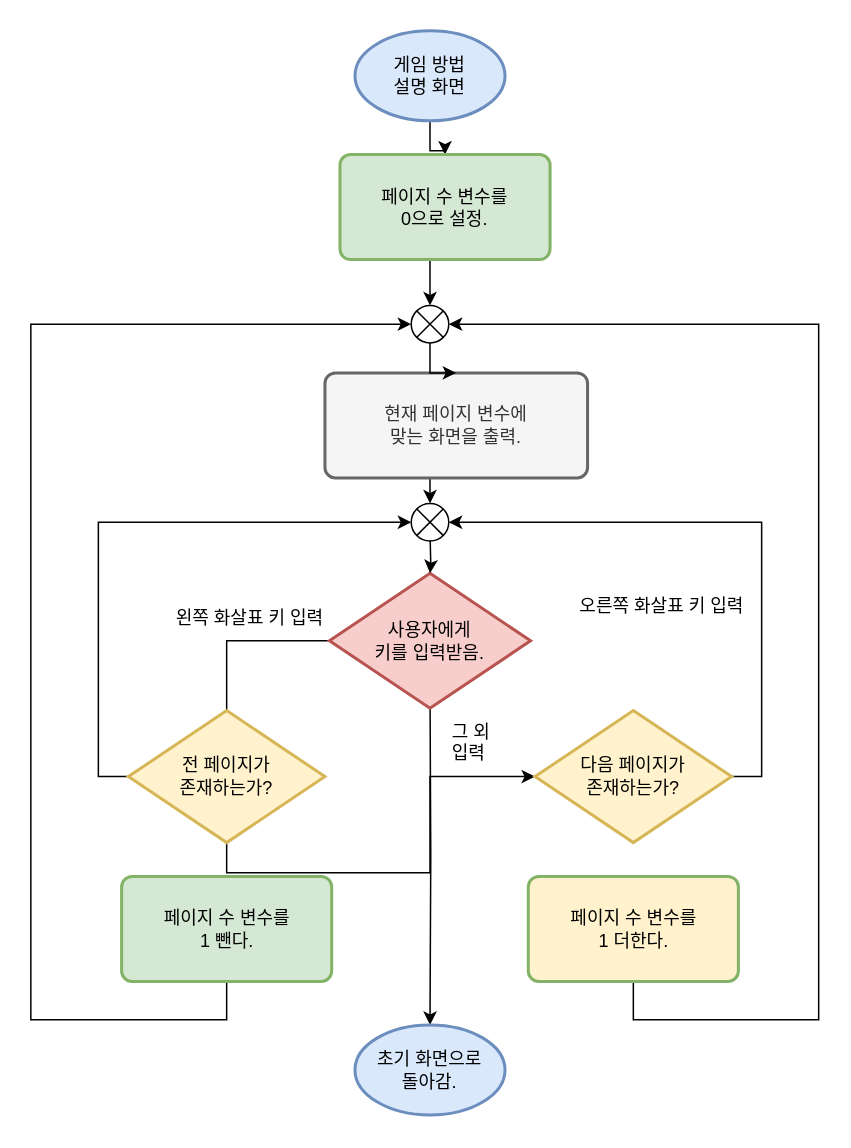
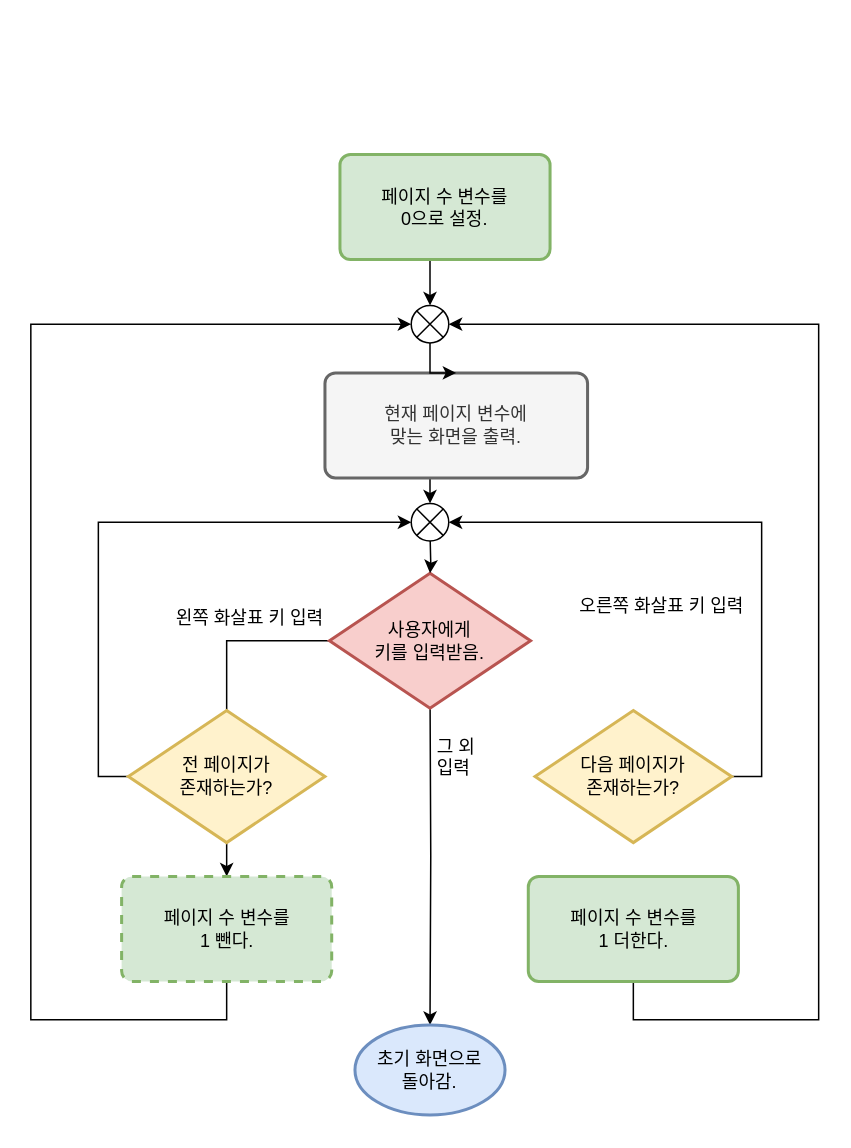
  <mxCell id="0" />
  <mxCell id="1" parent="0" />
- <mxCell id="2" style="edgeStyle=orthogonalEdgeStyle;rounded=0;orthogonalLoop=1;jettySize=auto;html=1;exitX=0.5;exitY=1;exitDx=0;exitDy=0;exitPerimeter=0;" edge="1" parent="1" source="3" target="12"><mxGeometry relative="1" as="geometry" /></mxCell>
- <mxCell id="3" value="게임 방법&lt;br&gt;설명 화면" style="strokeWidth=2;html=1;shape=mxgraph.flowchart.start_1;whiteSpace=wrap;fillColor=#dae8fc;strokeColor=#6c8ebf;" vertex="1" parent="1"><mxGeometry x="236" y="20" width="100" height="60" as="geometry" /></mxCell>
  <mxCell id="4" style="edgeStyle=orthogonalEdgeStyle;rounded=0;orthogonalLoop=1;jettySize=auto;html=1;exitX=0;exitY=0.5;exitDx=0;exitDy=0;exitPerimeter=0;entryX=0.5;entryY=0;entryDx=0;entryDy=0;entryPerimeter=0;endArrow=none;" edge="1" parent="1" source="6" target="9"><mxGeometry relative="1" as="geometry" /></mxCell>
  <mxCell id="5" style="edgeStyle=orthogonalEdgeStyle;rounded=0;orthogonalLoop=1;jettySize=auto;html=1;exitX=0.5;exitY=1;exitDx=0;exitDy=0;exitPerimeter=0;" edge="1" parent="1" target="10"><mxGeometry relative="1" as="geometry"><mxPoint x="286" y="456" as="sourcePoint" /></mxGeometry></mxCell>
  <mxCell id="6" value="사용자에게&lt;br&gt;키를 입력받음." style="strokeWidth=2;html=1;shape=mxgraph.flowchart.decision;whiteSpace=wrap;fillColor=#f8cecc;strokeColor=#b85450;" vertex="1" parent="1"><mxGeometry x="219" y="381.5" width="134" height="90" as="geometry" /></mxCell>
- <mxCell id="7" style="edgeStyle=orthogonalEdgeStyle;rounded=0;orthogonalLoop=1;jettySize=auto;html=1;exitX=0.5;exitY=1;exitDx=0;exitDy=0;exitPerimeter=0;" edge="1" parent="1" source="9" target="16"><mxGeometry relative="1" as="geometry" /></mxCell>
+ <mxCell id="7" style="edgeStyle=orthogonalEdgeStyle;rounded=0;orthogonalLoop=1;jettySize=auto;html=1;exitX=0.5;exitY=1;exitDx=0;exitDy=0;exitPerimeter=0;entryX=0.5;entryY=0;entryDx=0;entryDy=0;" edge="1" parent="1" source="9" target="18"><mxGeometry relative="1" as="geometry" /></mxCell>
  <mxCell id="8" style="edgeStyle=orthogonalEdgeStyle;rounded=0;orthogonalLoop=1;jettySize=auto;html=1;exitX=0;exitY=0.5;exitDx=0;exitDy=0;exitPerimeter=0;entryX=0;entryY=0.5;entryDx=0;entryDy=0;entryPerimeter=0;" edge="1" parent="1" source="9" target="24"><mxGeometry relative="1" as="geometry" /></mxCell>
  <mxCell id="9" value="전 페이지가&lt;br&gt;존재하는가?" style="strokeWidth=2;html=1;shape=mxgraph.flowchart.decision;whiteSpace=wrap;fillColor=#fff2cc;strokeColor=#d6b656;" vertex="1" parent="1"><mxGeometry x="85" y="473" width="131" height="88" as="geometry" /></mxCell>
  <mxCell id="10" value="초기 화면으로&lt;br&gt;돌아감." style="strokeWidth=2;html=1;shape=mxgraph.flowchart.start_1;whiteSpace=wrap;fillColor=#dae8fc;strokeColor=#6c8ebf;" vertex="1" parent="1"><mxGeometry x="236" y="682.5" width="100" height="60" as="geometry" /></mxCell>
  <mxCell id="11" style="edgeStyle=orthogonalEdgeStyle;rounded=0;orthogonalLoop=1;jettySize=auto;html=1;exitX=0.5;exitY=1;exitDx=0;exitDy=0;entryX=0.5;entryY=0;entryDx=0;entryDy=0;entryPerimeter=0;" edge="1" parent="1" source="12" target="22"><mxGeometry relative="1" as="geometry" /></mxCell>
  <mxCell id="12" value="페이지 수 변수를&lt;br&gt;0으로 설정." style="rounded=1;whiteSpace=wrap;html=1;absoluteArcSize=1;arcSize=14;strokeWidth=2;fillColor=#d5e8d4;strokeColor=#82b366;" vertex="1" parent="1"><mxGeometry x="226" y="102.5" width="140" height="70" as="geometry" /></mxCell>
  <mxCell id="13" style="edgeStyle=orthogonalEdgeStyle;rounded=0;orthogonalLoop=1;jettySize=auto;html=1;exitX=0.5;exitY=1;exitDx=0;exitDy=0;entryX=0.5;entryY=0;entryDx=0;entryDy=0;entryPerimeter=0;" edge="1" parent="1" source="14" target="24"><mxGeometry relative="1" as="geometry" /></mxCell>
  <mxCell id="14" value="현재 페이지 변수에&lt;br&gt;맞는 화면을 출력." style="rounded=1;whiteSpace=wrap;html=1;absoluteArcSize=1;arcSize=14;strokeWidth=2;fillColor=#f5f5f5;strokeColor=#666666;fontColor=#333333;" vertex="1" parent="1"><mxGeometry x="216" y="248" width="175" height="70" as="geometry" /></mxCell>
  <mxCell id="15" style="edgeStyle=orthogonalEdgeStyle;rounded=0;orthogonalLoop=1;jettySize=auto;html=1;exitX=1;exitY=0.5;exitDx=0;exitDy=0;exitPerimeter=0;entryX=1;entryY=0.5;entryDx=0;entryDy=0;entryPerimeter=0;" edge="1" parent="1" source="16" target="24"><mxGeometry relative="1" as="geometry" /></mxCell>
  <mxCell id="16" value="다음 페이지가&lt;br&gt;존재하는가?" style="strokeWidth=2;html=1;shape=mxgraph.flowchart.decision;whiteSpace=wrap;fillColor=#fff2cc;strokeColor=#d6b656;" vertex="1" parent="1"><mxGeometry x="356" y="473" width="131" height="88" as="geometry" /></mxCell>
  <mxCell id="17" style="edgeStyle=orthogonalEdgeStyle;rounded=0;orthogonalLoop=1;jettySize=auto;html=1;exitX=0.5;exitY=1;exitDx=0;exitDy=0;entryX=0;entryY=0.5;entryDx=0;entryDy=0;entryPerimeter=0;" edge="1" parent="1" source="18" target="22"><mxGeometry relative="1" as="geometry"><Array as="points"><mxPoint x="151" y="679" /><mxPoint x="20" y="679" /><mxPoint x="20" y="216" /></Array></mxGeometry></mxCell>
- <mxCell id="18" value="페이지 수 변수를&lt;br&gt;1 뺀다." style="rounded=1;whiteSpace=wrap;html=1;absoluteArcSize=1;arcSize=14;strokeWidth=2;fillColor=#d5e8d4;strokeColor=#82b366;" vertex="1" parent="1"><mxGeometry x="80.5" y="583.5" width="140" height="70" as="geometry" /></mxCell>
+ <mxCell id="18" value="페이지 수 변수를&lt;br&gt;1 뺀다." style="rounded=1;whiteSpace=wrap;html=1;absoluteArcSize=1;arcSize=14;strokeWidth=2;fillColor=#d5e8d4;strokeColor=#82b366;dashed=1;" vertex="1" parent="1"><mxGeometry x="80.5" y="583.5" width="140" height="70" as="geometry" /></mxCell>
  <mxCell id="19" style="edgeStyle=orthogonalEdgeStyle;rounded=0;orthogonalLoop=1;jettySize=auto;html=1;exitX=0.5;exitY=1;exitDx=0;exitDy=0;entryX=1;entryY=0.5;entryDx=0;entryDy=0;entryPerimeter=0;" edge="1" parent="1" source="20" target="22"><mxGeometry relative="1" as="geometry"><Array as="points"><mxPoint x="422" y="679" /><mxPoint x="545" y="679" /><mxPoint x="545" y="216" /></Array></mxGeometry></mxCell>
- <mxCell id="20" value="페이지 수 변수를&lt;br&gt;1 더한다." style="rounded=1;whiteSpace=wrap;html=1;absoluteArcSize=1;arcSize=14;strokeWidth=2;fillColor=#fff2cc;strokeColor=#82b366;" vertex="1" parent="1"><mxGeometry x="351.5" y="583.5" width="140" height="70" as="geometry" /></mxCell>
+ <mxCell id="20" value="페이지 수 변수를&lt;br&gt;1 더한다." style="rounded=1;whiteSpace=wrap;html=1;absoluteArcSize=1;arcSize=14;strokeWidth=2;fillColor=#d5e8d4;strokeColor=#82b366;" vertex="1" parent="1"><mxGeometry x="351.5" y="583.5" width="140" height="70" as="geometry" /></mxCell>
  <mxCell id="21" style="edgeStyle=orthogonalEdgeStyle;rounded=0;orthogonalLoop=1;jettySize=auto;html=1;exitX=0.5;exitY=1;exitDx=0;exitDy=0;exitPerimeter=0;" edge="1" parent="1" source="22" target="14"><mxGeometry relative="1" as="geometry" /></mxCell>
  <mxCell id="22" value="" style="verticalLabelPosition=bottom;verticalAlign=top;html=1;shape=mxgraph.flowchart.or;" vertex="1" parent="1"><mxGeometry x="273.5" y="203" width="25" height="25" as="geometry" /></mxCell>
  <mxCell id="23" style="edgeStyle=orthogonalEdgeStyle;rounded=0;orthogonalLoop=1;jettySize=auto;html=1;exitX=0.5;exitY=1;exitDx=0;exitDy=0;exitPerimeter=0;" edge="1" parent="1" target="6"><mxGeometry relative="1" as="geometry"><mxPoint x="286" y="354" as="sourcePoint" /></mxGeometry></mxCell>
  <mxCell id="24" value="" style="verticalLabelPosition=bottom;verticalAlign=top;html=1;shape=mxgraph.flowchart.or;" vertex="1" parent="1"><mxGeometry x="273.5" y="335" width="25" height="25" as="geometry" /></mxCell>
  <mxCell id="25" value="왼쪽 화살표 키 입력" style="text;html=1;resizable=0;points=[];autosize=1;align=left;verticalAlign=top;spacingTop=-4;" vertex="1" parent="1"><mxGeometry x="115" y="402" width="116" height="14" as="geometry" /></mxCell>
  <mxCell id="26" value="오른쪽 화살표 키 입력" style="text;html=1;resizable=0;points=[];autosize=1;align=left;verticalAlign=top;spacingTop=-4;" vertex="1" parent="1"><mxGeometry x="384" y="394" width="128" height="14" as="geometry" /></mxCell>
- <mxCell id="27" value="그 외&lt;br&gt;입력" style="text;html=1;resizable=0;points=[];autosize=1;align=left;verticalAlign=top;spacingTop=-4;" vertex="1" parent="1"><mxGeometry x="298.5" y="478" width="37" height="28" as="geometry" /></mxCell>
+ <mxCell id="27" value="그 외&lt;br&gt;입력" style="text;html=1;resizable=0;points=[];autosize=1;align=left;verticalAlign=top;spacingTop=-4;" vertex="1" parent="1"><mxGeometry x="288.5" y="488" width="37" height="28" as="geometry" /></mxCell>
